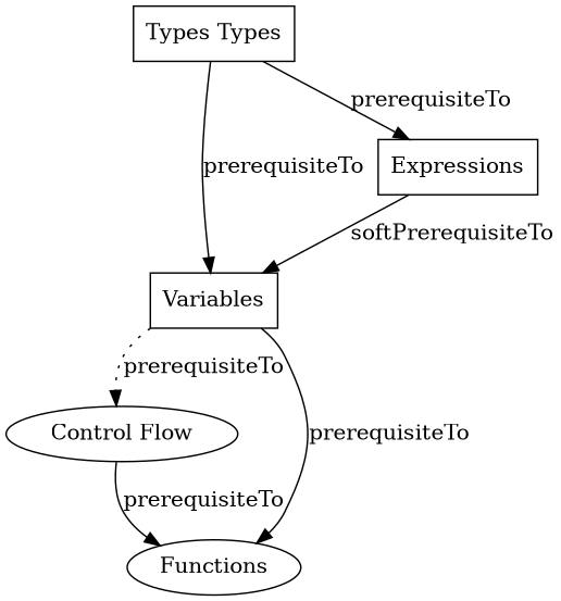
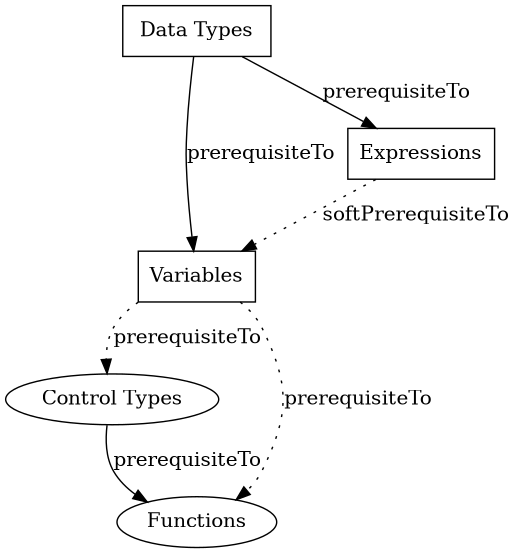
  digraph {
    node [shape=box]
    edge [style=solid]
-   "Data Types" [label="Types Types"]
+   "Data Types"
    Variables
    Expressions
-   "Control Flow" [shape=ellipse]
+   "Control Flow" [shape=ellipse label="Control Types"]
    Functions [shape=ellipse]
    "Data Types" -> Variables [label=prerequisiteTo]
    "Data Types" -> Expressions [label=prerequisiteTo]
    Variables -> "Control Flow" [label=prerequisiteTo style=dotted]
-   Variables -> Functions [label=prerequisiteTo]
-   Expressions -> Variables [label=softPrerequisiteTo]
+   Variables -> Functions [label=prerequisiteTo style=dotted]
+   Expressions -> Variables [label=softPrerequisiteTo style=dotted]
    "Control Flow" -> Functions [label=prerequisiteTo]
  }
